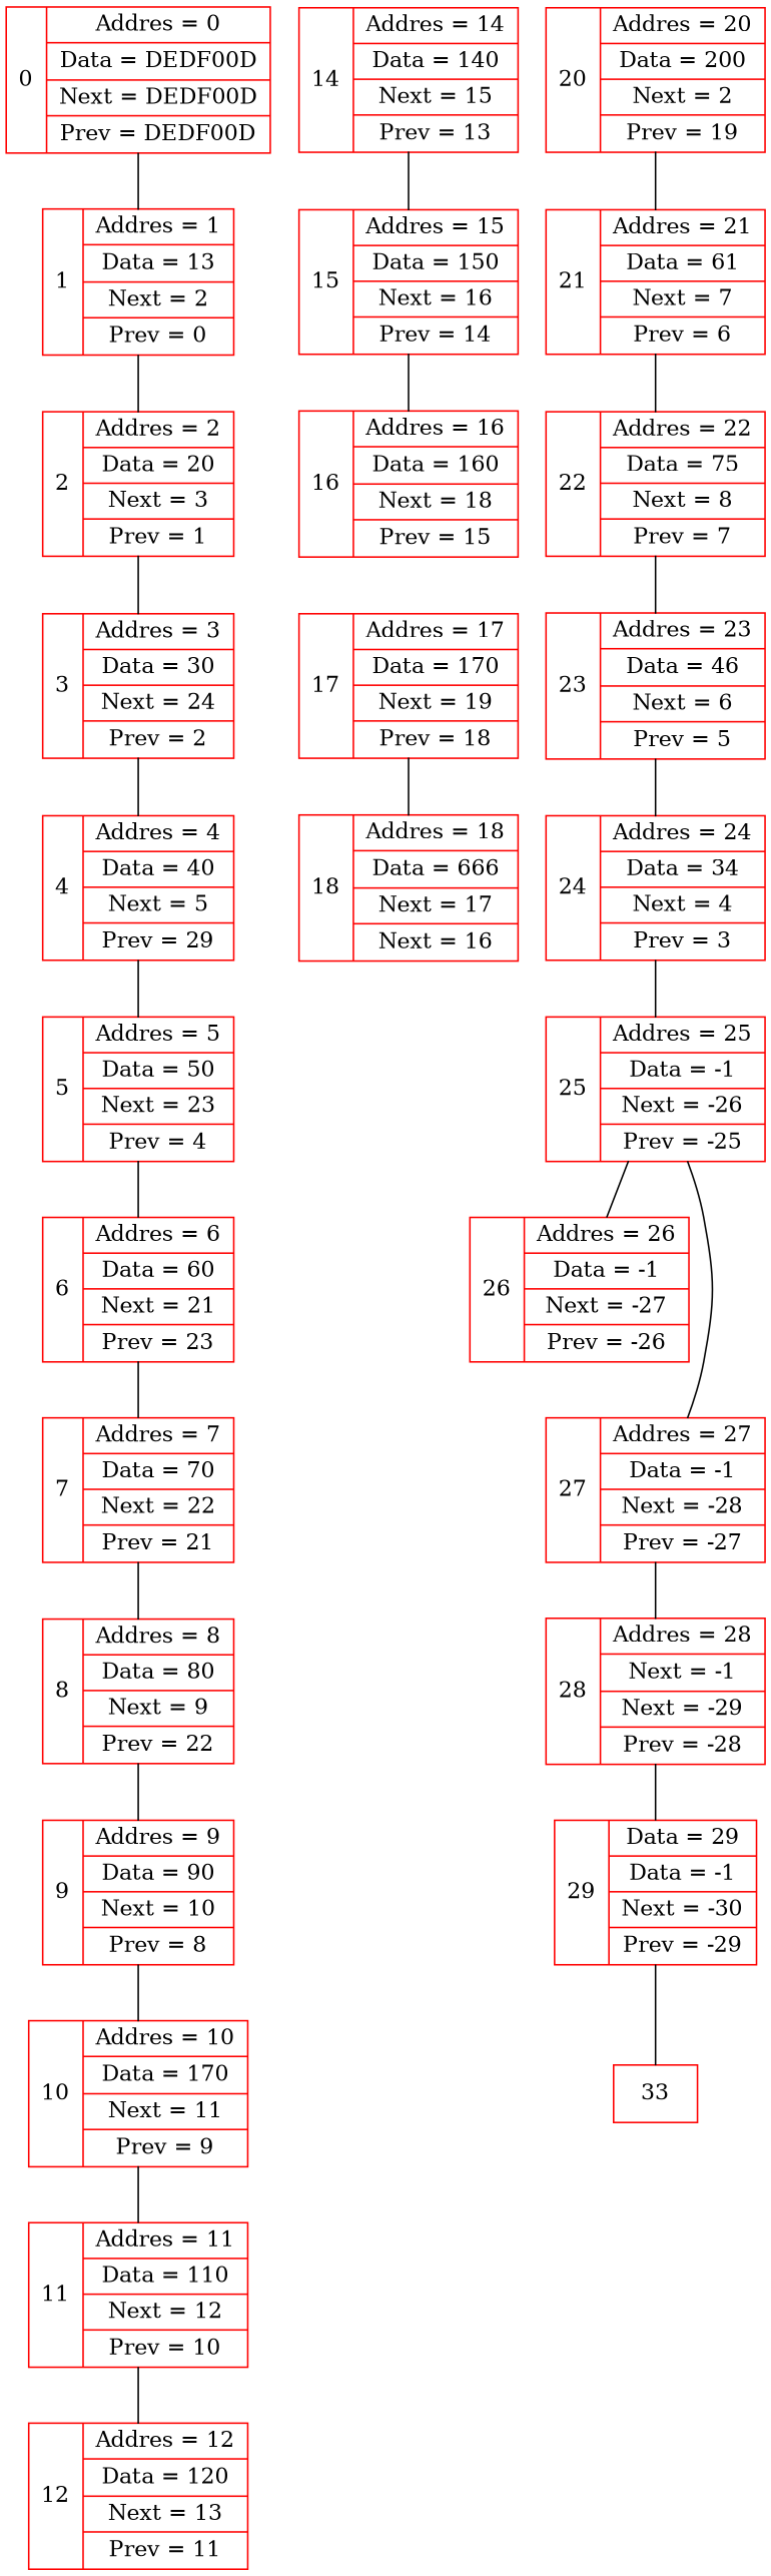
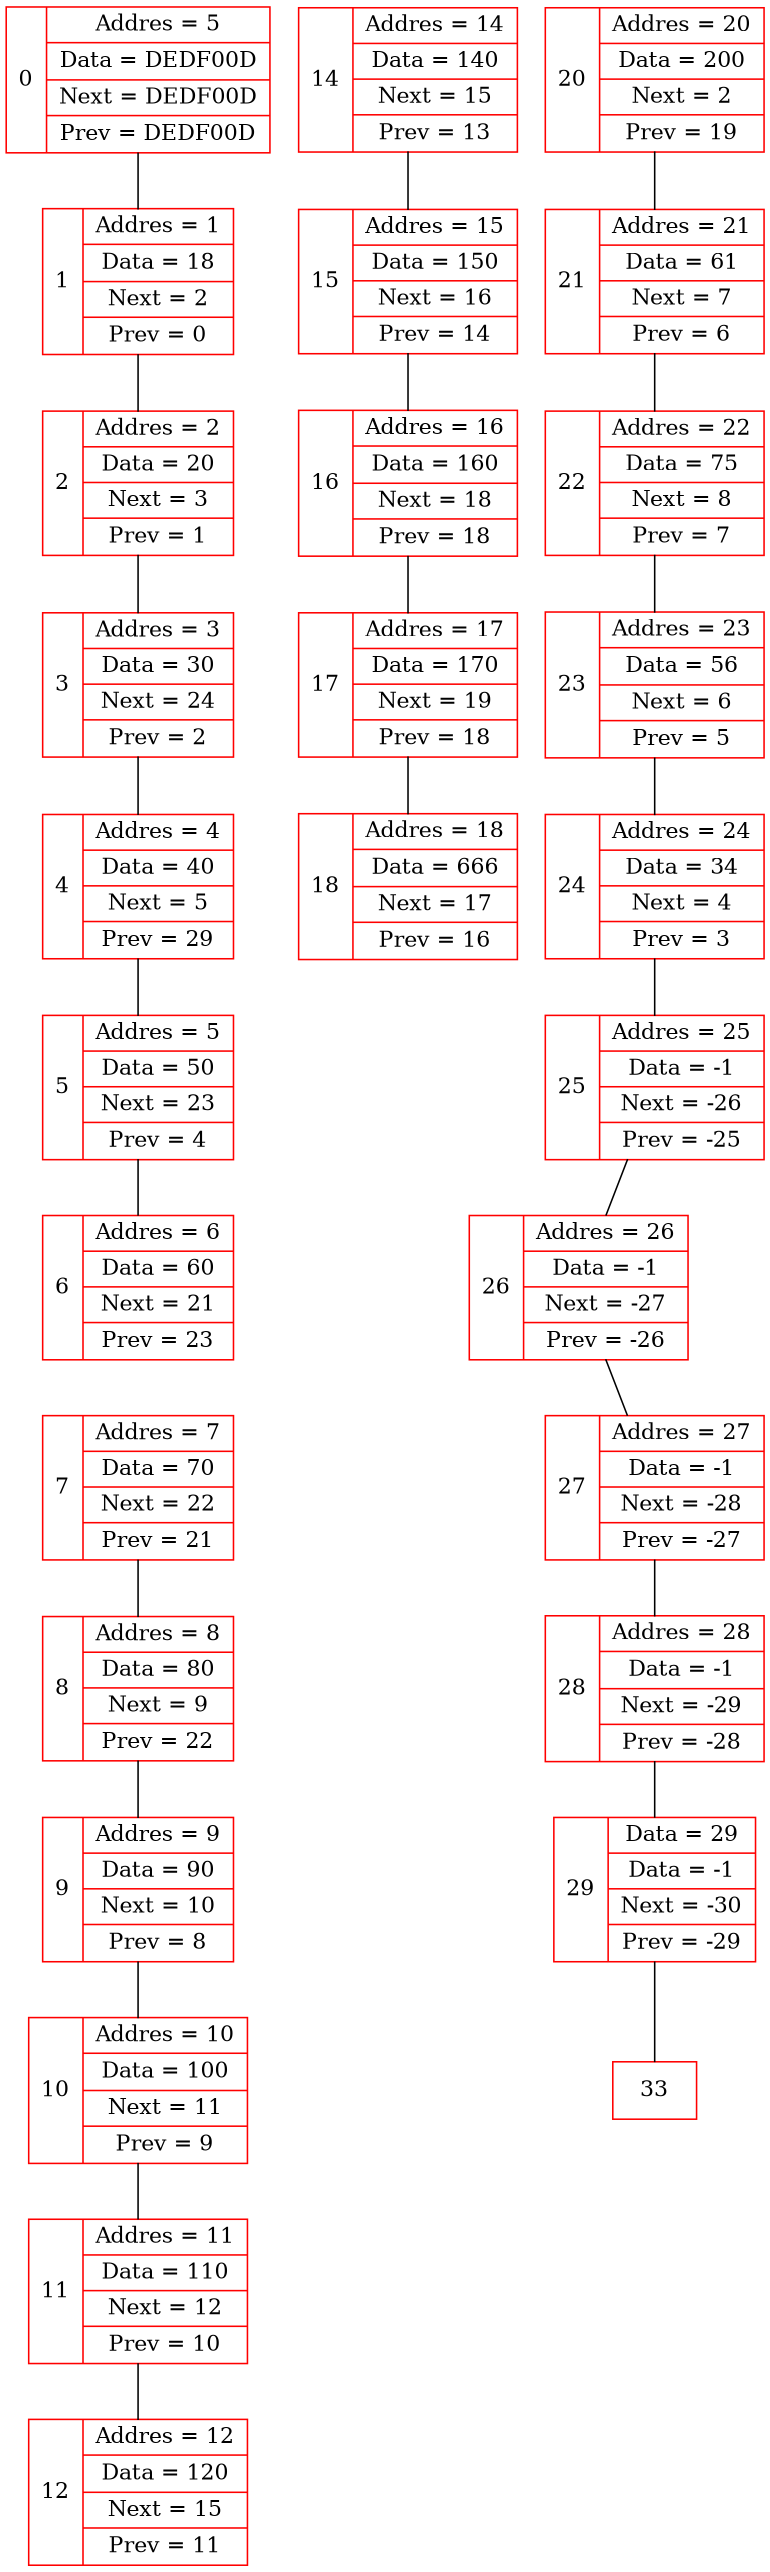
  graph {
    fontname="DejaVu Serif"
    node [color=red fontname="DejaVu Serif" shape=record]
    edge [arrowhead=diamond fontname="DejaVu Serif"]
-   n1 [label="{0}|{Addres = 0| Data = DEDF00D|Next = DEDF00D| Prev = DEDF00D}"]
-   n2 [label="{1}|{Addres = 1| Data = 13|Next = 2| Prev = 0}"]
+   n1 [label="{0}|{Addres = 5| Data = DEDF00D|Next = DEDF00D| Prev = DEDF00D}"]
+   n2 [label="{1}|{Addres = 1| Data = 18|Next = 2| Prev = 0}"]
    n3 [label="{2}|{Addres = 2| Data = 20|Next = 3| Prev = 1}"]
    n4 [label="{3}|{Addres = 3| Data = 30|Next = 24| Prev = 2}"]
    n5 [label="{4}|{Addres = 4| Data = 40|Next = 5| Prev = 29}"]
    n6 [label="{5}|{Addres = 5| Data = 50|Next = 23| Prev = 4}"]
    n7 [label="{6}|{Addres = 6| Data = 60|Next = 21| Prev = 23}"]
    n8 [label="{7}|{Addres = 7| Data = 70|Next = 22| Prev = 21}"]
    n9 [label="{8}|{Addres = 8| Data = 80|Next = 9| Prev = 22}"]
    n10 [label="{9}|{Addres = 9| Data = 90|Next = 10| Prev = 8}"]
-   n11 [label="{10}|{Addres = 10| Data = 170|Next = 11| Prev = 9}"]
+   n11 [label="{10}|{Addres = 10| Data = 100|Next = 11| Prev = 9}"]
    n12 [label="{11}|{Addres = 11| Data = 110|Next = 12| Prev = 10}"]
-   n13 [label="{12}|{Addres = 12| Data = 120|Next = 13| Prev = 11}"]
+   n13 [label="{12}|{Addres = 12| Data = 120|Next = 15| Prev = 11}"]
    n14 [label="{14}|{Addres = 14| Data = 140|Next = 15| Prev = 13}"]
    n15 [label="{15}|{Addres = 15| Data = 150|Next = 16| Prev = 14}"]
-   n16 [label="{16}|{Addres = 16| Data = 160|Next = 18| Prev = 15}"]
+   n16 [label="{16}|{Addres = 16| Data = 160|Next = 18| Prev = 18}"]
    n17 [label="{17}|{Addres = 17| Data = 170|Next = 19| Prev = 18}"]
-   n18 [label="{18}|{Addres = 18| Data = 666|Next = 17| Next = 16}"]
+   n18 [label="{18}|{Addres = 18| Data = 666|Next = 17| Prev = 16}"]
    n19 [label="{20}|{Addres = 20| Data = 200|Next = 2| Prev = 19}"]
    n20 [label="{21}|{Addres = 21| Data = 61|Next = 7| Prev = 6}"]
    n21 [label="{22}|{Addres = 22| Data = 75|Next = 8| Prev = 7}"]
-   n22 [label="{23}|{Addres = 23| Data = 46|Next = 6| Prev = 5}"]
+   n22 [label="{23}|{Addres = 23| Data = 56|Next = 6| Prev = 5}"]
    n23 [label="{24}|{Addres = 24| Data = 34|Next = 4| Prev = 3}"]
    n24 [label="{25}|{Addres = 25| Data = -1|Next = -26| Prev = -25}"]
    n25 [label="{26}|{Addres = 26| Data = -1|Next = -27| Prev = -26}"]
    n26 [label="{27}|{Addres = 27| Data = -1|Next = -28| Prev = -27}"]
-   n27 [label="{28}|{Addres = 28| Next = -1|Next = -29| Prev = -28}"]
+   n27 [label="{28}|{Addres = 28| Data = -1|Next = -29| Prev = -28}"]
    n28 [label="{29}|{Data = 29| Data = -1|Next = -30| Prev = -29}"]
    n29 [label=33]
    n1 -- n2
    n2 -- n3
    n3 -- n4
    n4 -- n5
    n5 -- n6
    n6 -- n7
-   n7 -- n8
    n8 -- n9
    n9 -- n10
    n10 -- n11
    n11 -- n12
    n12 -- n13
    n14 -- n15
    n15 -- n16
+   n16 -- n17
    n17 -- n18
    n19 -- n20
    n20 -- n21
    n21 -- n22
    n22 -- n23
    n23 -- n24
    n24 -- n25
-   n24 -- n26
+   n25 -- n26
    n26 -- n27
    n27 -- n28
    n28 -- n29
  }
